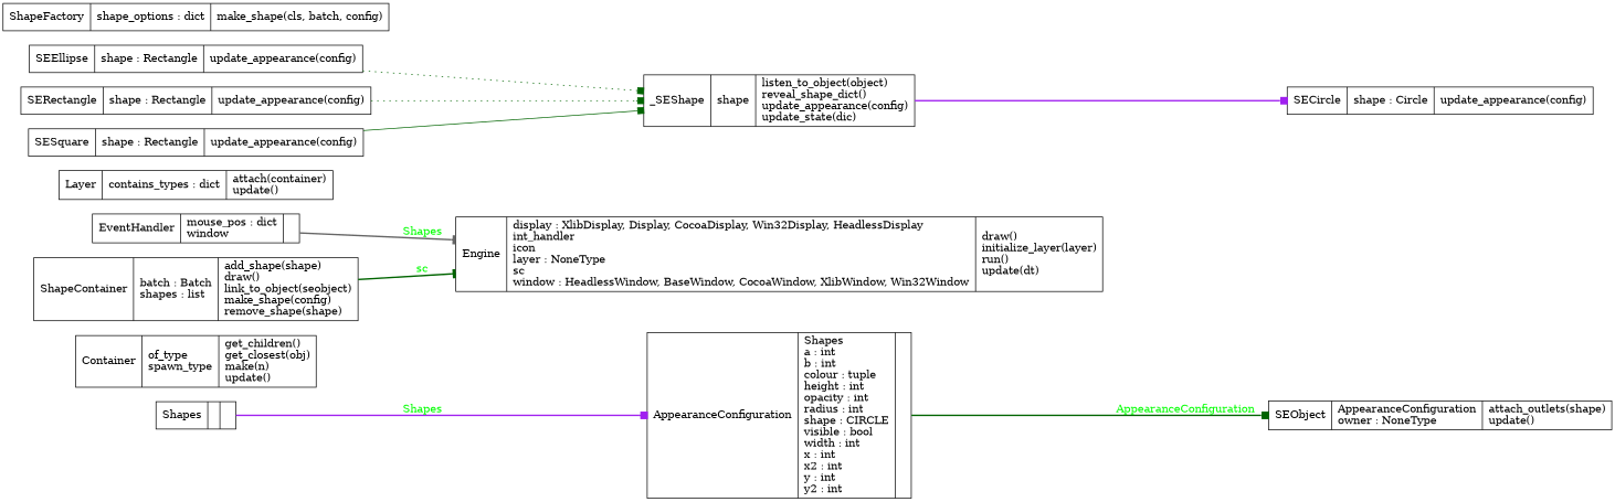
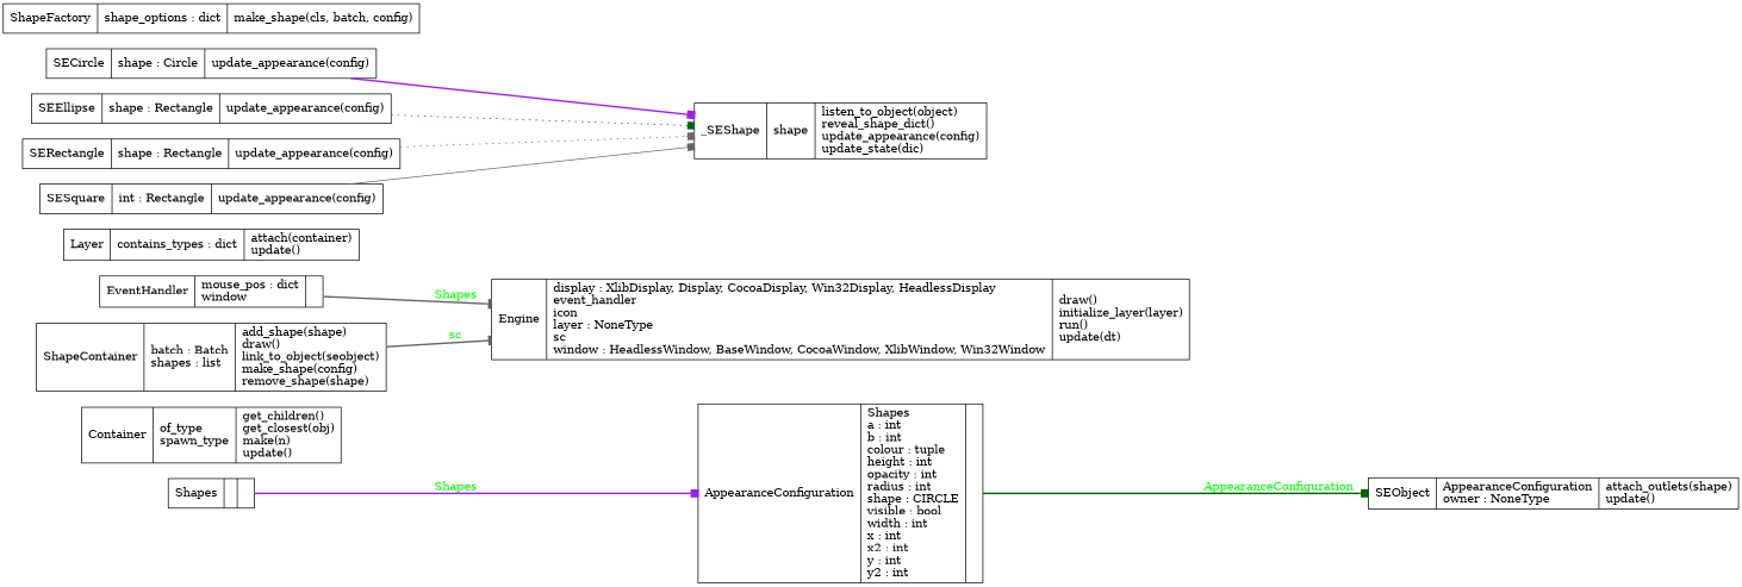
  digraph {
    fontname="DejaVu Serif"
    rankdir=LR
    node [fontname="DejaVu Serif" shape=record]
    edge [arrowhead=box arrowtail=none color=darkgreen fontname="DejaVu Serif" style=bold]
    n1 [label="{AppearanceConfiguration|Shapes\la : int\lb : int\lcolour : tuple\lheight : int\lopacity : int\lradius : int\lshape : CIRCLE\lvisible : bool\lwidth : int\lx : int\lx2 : int\ly : int\ly2 : int\l|}"]
    n2 [label="{SEObject|AppearanceConfiguration\lowner : NoneType\l|attach_outlets(shape)\lupdate()\l}"]
    n3 [label="{Container|of_type\lspawn_type\l|get_children()\lget_closest(obj)\lmake(n)\lupdate()\l}"]
-   n4 [label="{Engine|display : XlibDisplay, Display, CocoaDisplay, Win32Display, HeadlessDisplay\lint_handler\licon\llayer : NoneType\lsc\lwindow : HeadlessWindow, BaseWindow, CocoaWindow, XlibWindow, Win32Window\l|draw()\linitialize_layer(layer)\lrun()\lupdate(dt)\l}"]
+   n4 [label="{Engine|display : XlibDisplay, Display, CocoaDisplay, Win32Display, HeadlessDisplay\levent_handler\licon\llayer : NoneType\lsc\lwindow : HeadlessWindow, BaseWindow, CocoaWindow, XlibWindow, Win32Window\l|draw()\linitialize_layer(layer)\lrun()\lupdate(dt)\l}"]
    n5 [label="{EventHandler|mouse_pos : dict\lwindow\l|}"]
    n6 [label="{Layer|contains_types : dict\l|attach(container)\lupdate()\l}"]
    n7 [label="{SECircle|shape : Circle\l|update_appearance(config)\l}"]
    n8 [label="{_SEShape|shape\l|listen_to_object(object)\lreveal_shape_dict()\lupdate_appearance(config)\lupdate_state(dic)\l}"]
    n9 [label="{SEEllipse|shape : Rectangle\l|update_appearance(config)\l}"]
    n10 [label="{SERectangle|shape : Rectangle\l|update_appearance(config)\l}"]
-   n11 [label="{SESquare|shape : Rectangle\l|update_appearance(config)\l}"]
+   n11 [label="{SESquare|int : Rectangle\l|update_appearance(config)\l}"]
    n12 [label="{ShapeContainer|batch : Batch\lshapes : list\l|add_shape(shape)\ldraw()\llink_to_object(seobject)\lmake_shape(config)\lremove_shape(shape)\l}"]
    n13 [label="{ShapeFactory|shape_options : dict\l|make_shape(cls, batch, config)\l}"]
    n14 [label="{Shapes|\l|}"]
    n1 -> n2 [fontcolor=green label=AppearanceConfiguration]
    n5 -> n4 [arrowhead=tee color=gray40 fontcolor=green label=Shapes]
-   n8 -> n7 [color=purple]
+   n7 -> n8 [color=purple]
    n9 -> n8 [style=dotted]
-   n10 -> n8 [style=dotted]
-   n11 -> n8 [style=solid]
-   n12 -> n4 [arrowhead=tee fontcolor=green label=sc]
+   n10 -> n8 [color=gray40 style=dotted]
+   n11 -> n8 [color=gray40 style=solid]
+   n12 -> n4 [arrowhead=tee color=gray40 fontcolor=green label=sc]
    n14 -> n1 [color=purple fontcolor=green label=Shapes]
  }
